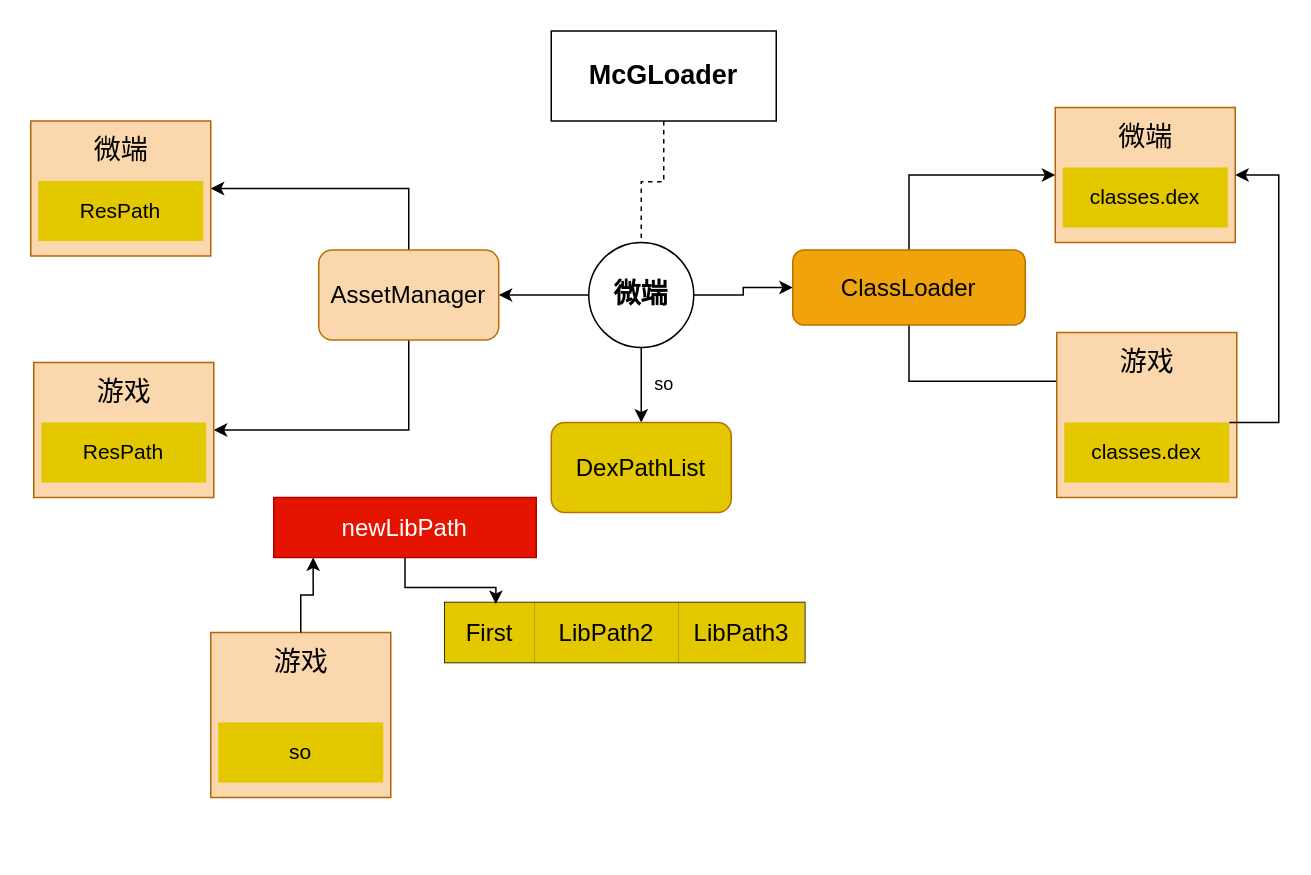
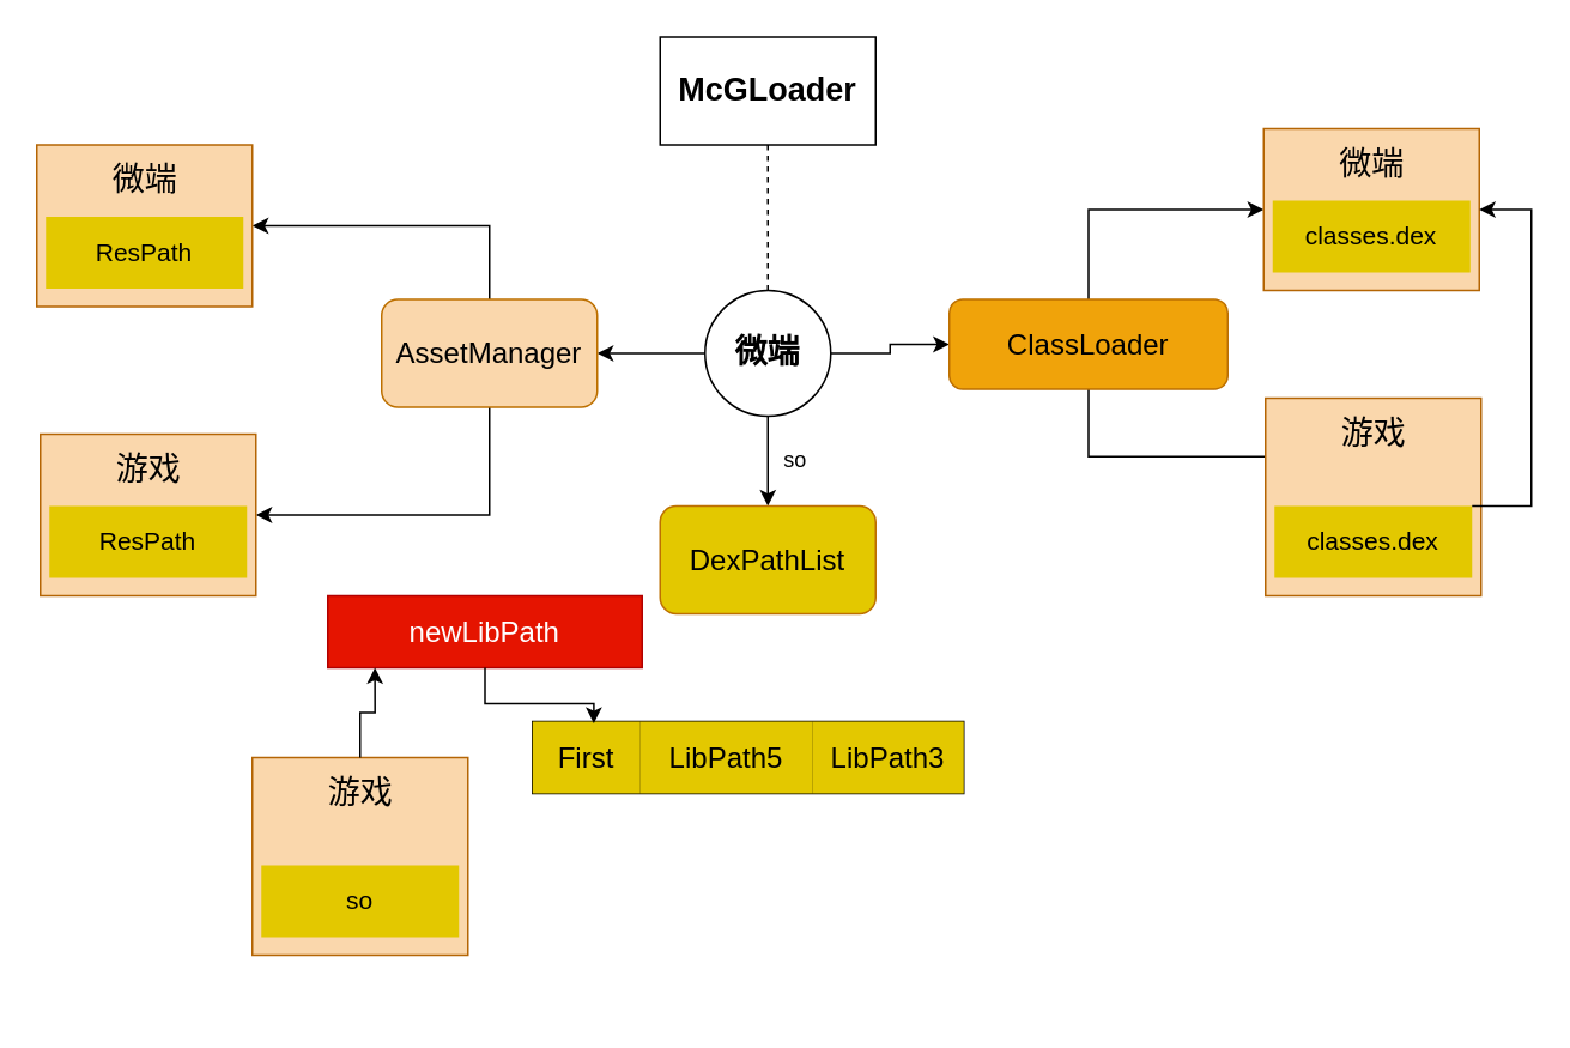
  <mxCell id="0" />
  <mxCell id="1" parent="0" />
  <mxCell id="2" style="edgeStyle=orthogonalEdgeStyle;rounded=0;orthogonalLoop=1;jettySize=auto;html=1;" parent="1" source="5" target="8" edge="1"><mxGeometry relative="1" as="geometry" /></mxCell>
  <mxCell id="3" style="edgeStyle=orthogonalEdgeStyle;rounded=0;orthogonalLoop=1;jettySize=auto;html=1;" parent="1" source="5" target="11" edge="1"><mxGeometry relative="1" as="geometry" /></mxCell>
  <mxCell id="4" style="edgeStyle=orthogonalEdgeStyle;rounded=0;orthogonalLoop=1;jettySize=auto;html=1;" parent="1" source="5" target="28" edge="1"><mxGeometry relative="1" as="geometry" /></mxCell>
  <mxCell id="5" value="&lt;span style=&quot;font-size: 18px;&quot;&gt;&lt;b&gt;微端&lt;/b&gt;&lt;/span&gt;" style="ellipse;whiteSpace=wrap;html=1;aspect=fixed;" parent="1" vertex="1"><mxGeometry x="392" y="161" width="70" height="70" as="geometry" /></mxCell>
  <mxCell id="6" style="edgeStyle=orthogonalEdgeStyle;rounded=0;orthogonalLoop=1;jettySize=auto;html=1;entryX=1;entryY=0.5;entryDx=0;entryDy=0;exitX=0.5;exitY=0;exitDx=0;exitDy=0;" parent="1" source="8" target="21" edge="1"><mxGeometry relative="1" as="geometry" /></mxCell>
  <mxCell id="7" style="edgeStyle=orthogonalEdgeStyle;rounded=0;orthogonalLoop=1;jettySize=auto;html=1;entryX=1;entryY=0.5;entryDx=0;entryDy=0;exitX=0.5;exitY=1;exitDx=0;exitDy=0;" parent="1" source="8" target="25" edge="1"><mxGeometry relative="1" as="geometry" /></mxCell>
  <mxCell id="8" value="&lt;font style=&quot;font-size: 16px;&quot;&gt;AssetManager&lt;/font&gt;" style="rounded=1;whiteSpace=wrap;html=1;fillColor=#fad7ac;strokeColor=#BD7000;fontColor=#000000;" parent="1" vertex="1"><mxGeometry x="212" y="166" width="120" height="60" as="geometry" /></mxCell>
  <mxCell id="9" style="edgeStyle=orthogonalEdgeStyle;rounded=0;orthogonalLoop=1;jettySize=auto;html=1;entryX=0;entryY=0.5;entryDx=0;entryDy=0;exitX=0.5;exitY=0;exitDx=0;exitDy=0;" parent="1" source="11" target="13" edge="1"><mxGeometry relative="1" as="geometry" /></mxCell>
  <mxCell id="10" style="edgeStyle=orthogonalEdgeStyle;rounded=0;orthogonalLoop=1;jettySize=auto;html=1;entryX=0;entryY=0.75;entryDx=0;entryDy=0;exitX=0.5;exitY=1;exitDx=0;exitDy=0;" parent="1" source="11" edge="1"><mxGeometry relative="1" as="geometry"><mxPoint x="709" y="291" as="targetPoint" /></mxGeometry></mxCell>
  <mxCell id="11" value="&lt;span style=&quot;font-size: 16px;&quot;&gt;ClassLoader&lt;/span&gt;" style="rounded=1;whiteSpace=wrap;html=1;fillColor=#f0a30a;strokeColor=#BD7000;fontColor=#000000;" parent="1" vertex="1"><mxGeometry x="528" y="166" width="155" height="50" as="geometry" /></mxCell>
  <mxCell id="12" value="" style="group" parent="1" vertex="1" connectable="0"><mxGeometry x="703" y="71" width="120" height="90" as="geometry" /></mxCell>
  <mxCell id="13" value="" style="rounded=0;whiteSpace=wrap;html=1;fillColor=#fad7ac;strokeColor=#b46504;" parent="12" vertex="1"><mxGeometry width="120" height="90" as="geometry" /></mxCell>
  <mxCell id="14" value="&lt;font style=&quot;font-size: 14px;&quot;&gt;classes.dex&lt;/font&gt;" style="rounded=0;whiteSpace=wrap;html=1;fillColor=#e3c800;fontColor=#000000;strokeColor=none;" parent="12" vertex="1"><mxGeometry x="5" y="40" width="110" height="40" as="geometry" /></mxCell>
  <mxCell id="15" value="&lt;font style=&quot;font-size: 18px;&quot;&gt;微端&lt;/font&gt;" style="text;html=1;align=center;verticalAlign=middle;resizable=0;points=[];autosize=1;strokeColor=none;fillColor=none;" parent="12" vertex="1"><mxGeometry x="30" width="60" height="40" as="geometry" /></mxCell>
  <mxCell id="16" value="" style="group" parent="1" vertex="1" connectable="0"><mxGeometry x="704" y="221" width="120" height="140" as="geometry" /></mxCell>
  <mxCell id="17" value="" style="rounded=0;whiteSpace=wrap;html=1;fillColor=#fad7ac;strokeColor=#b46504;container=0;" parent="16" vertex="1"><mxGeometry width="120" height="110" as="geometry" /></mxCell>
  <mxCell id="18" value="&lt;span style=&quot;font-size: 18px;&quot;&gt;游戏&lt;/span&gt;" style="text;html=1;align=center;verticalAlign=middle;resizable=0;points=[];autosize=1;strokeColor=none;fillColor=none;container=0;" parent="16" vertex="1"><mxGeometry x="30" width="60" height="40" as="geometry" /></mxCell>
  <mxCell id="19" value="&lt;font style=&quot;font-size: 14px;&quot;&gt;classes.dex&lt;/font&gt;" style="rounded=0;whiteSpace=wrap;html=1;fillColor=#e3c800;fontColor=#000000;strokeColor=none;" vertex="1" parent="16"><mxGeometry x="5" y="60" width="110" height="40" as="geometry" /></mxCell>
  <mxCell id="20" value="" style="group" parent="1" vertex="1" connectable="0"><mxGeometry x="20" y="80" width="120" height="90" as="geometry" /></mxCell>
  <mxCell id="21" value="" style="rounded=0;whiteSpace=wrap;html=1;fillColor=#fad7ac;strokeColor=#b46504;" parent="20" vertex="1"><mxGeometry width="120" height="90" as="geometry" /></mxCell>
  <mxCell id="22" value="&lt;span style=&quot;font-size: 14px;&quot;&gt;ResPath&lt;/span&gt;" style="rounded=0;whiteSpace=wrap;html=1;fillColor=#e3c800;fontColor=#000000;strokeColor=none;" parent="20" vertex="1"><mxGeometry x="5" y="40" width="110" height="40" as="geometry" /></mxCell>
  <mxCell id="23" value="&lt;span style=&quot;font-size: 18px;&quot;&gt;微端&lt;/span&gt;" style="text;html=1;align=center;verticalAlign=middle;resizable=0;points=[];autosize=1;strokeColor=none;fillColor=none;" parent="20" vertex="1"><mxGeometry x="30" width="60" height="40" as="geometry" /></mxCell>
  <mxCell id="24" value="" style="group" parent="1" vertex="1" connectable="0"><mxGeometry x="22" y="241" width="120" height="90" as="geometry" /></mxCell>
  <mxCell id="25" value="" style="rounded=0;whiteSpace=wrap;html=1;fillColor=#fad7ac;strokeColor=#b46504;" parent="24" vertex="1"><mxGeometry width="120" height="90" as="geometry" /></mxCell>
  <mxCell id="26" value="&lt;span style=&quot;font-size: 14px;&quot;&gt;ResPath&lt;/span&gt;" style="rounded=0;whiteSpace=wrap;html=1;fillColor=#e3c800;fontColor=#000000;strokeColor=none;" parent="24" vertex="1"><mxGeometry x="5" y="40" width="110" height="40" as="geometry" /></mxCell>
  <mxCell id="27" value="&lt;span style=&quot;font-size: 18px;&quot;&gt;游戏&lt;/span&gt;" style="text;html=1;align=center;verticalAlign=middle;resizable=0;points=[];autosize=1;strokeColor=none;fillColor=none;" parent="24" vertex="1"><mxGeometry x="30" width="60" height="40" as="geometry" /></mxCell>
  <mxCell id="28" value="&lt;span style=&quot;font-size: 16px;&quot;&gt;DexPathList&lt;/span&gt;" style="rounded=1;whiteSpace=wrap;html=1;fillColor=#e3c800;strokeColor=#BD7000;fontColor=#000000;" parent="1" vertex="1"><mxGeometry x="367" y="281" width="120" height="60" as="geometry" /></mxCell>
  <mxCell id="29" value="so" style="text;html=1;align=center;verticalAlign=middle;resizable=0;points=[];autosize=1;strokeColor=none;fillColor=none;" parent="1" vertex="1"><mxGeometry x="422" y="241" width="40" height="30" as="geometry" /></mxCell>
  <mxCell id="30" value="" style="shape=table;startSize=0;container=1;collapsible=0;childLayout=tableLayout;fontSize=16;" parent="1" vertex="1"><mxGeometry x="296" y="401" width="240" height="40" as="geometry" /></mxCell>
  <mxCell id="31" value="" style="shape=tableRow;horizontal=0;startSize=0;swimlaneHead=0;swimlaneBody=0;strokeColor=inherit;top=0;left=0;bottom=0;right=0;collapsible=0;dropTarget=0;fillColor=none;points=[[0,0.5],[1,0.5]];portConstraint=eastwest;fontSize=16;" parent="30" vertex="1"><mxGeometry width="240" height="40" as="geometry" /></mxCell>
  <mxCell id="32" value="First" style="shape=partialRectangle;html=1;whiteSpace=wrap;connectable=0;strokeColor=#B09500;overflow=hidden;fillColor=#e3c800;top=0;left=0;bottom=0;right=0;pointerEvents=1;fontSize=16;fontColor=#000000;" parent="31" vertex="1"><mxGeometry width="60" height="40" as="geometry"><mxRectangle width="60" height="40" as="alternateBounds" /></mxGeometry></mxCell>
- <mxCell id="33" value="LibPath2" style="shape=partialRectangle;html=1;whiteSpace=wrap;connectable=0;strokeColor=#B09500;overflow=hidden;fillColor=#e3c800;top=0;left=0;bottom=0;right=0;pointerEvents=1;fontSize=16;fontColor=#000000;" parent="31" vertex="1"><mxGeometry x="60" width="96" height="40" as="geometry"><mxRectangle width="96" height="40" as="alternateBounds" /></mxGeometry></mxCell>
+ <mxCell id="33" value="LibPath5" style="shape=partialRectangle;html=1;whiteSpace=wrap;connectable=0;strokeColor=#B09500;overflow=hidden;fillColor=#e3c800;top=0;left=0;bottom=0;right=0;pointerEvents=1;fontSize=16;fontColor=#000000;" parent="31" vertex="1"><mxGeometry x="60" width="96" height="40" as="geometry"><mxRectangle width="96" height="40" as="alternateBounds" /></mxGeometry></mxCell>
  <mxCell id="34" value="LibPath3" style="shape=partialRectangle;html=1;whiteSpace=wrap;connectable=0;strokeColor=#B09500;overflow=hidden;fillColor=#e3c800;top=0;left=0;bottom=0;right=0;pointerEvents=1;fontSize=16;fontColor=#000000;" parent="31" vertex="1"><mxGeometry x="156" width="84" height="40" as="geometry"><mxRectangle width="84" height="40" as="alternateBounds" /></mxGeometry></mxCell>
  <mxCell id="35" value="&lt;font style=&quot;font-size: 16px;&quot;&gt;newLibPath&lt;/font&gt;" style="rounded=0;whiteSpace=wrap;html=1;fillColor=#e51400;fontColor=#ffffff;strokeColor=#B20000;" parent="1" vertex="1"><mxGeometry x="182" y="331" width="175" height="40" as="geometry" /></mxCell>
  <mxCell id="36" style="edgeStyle=orthogonalEdgeStyle;rounded=0;orthogonalLoop=1;jettySize=auto;html=1;entryX=0.142;entryY=0.025;entryDx=0;entryDy=0;entryPerimeter=0;" parent="1" source="35" target="31" edge="1"><mxGeometry relative="1" as="geometry" /></mxCell>
  <mxCell id="37" style="edgeStyle=orthogonalEdgeStyle;rounded=0;orthogonalLoop=1;jettySize=auto;html=1;endArrow=none;startFill=0;dashed=1;" parent="1" source="38" target="5" edge="1"><mxGeometry relative="1" as="geometry" /></mxCell>
- <mxCell id="38" value="&lt;font style=&quot;font-size: 18px;&quot;&gt;&lt;b&gt;McGLoader&lt;/b&gt;&lt;/font&gt;" style="rounded=0;whiteSpace=wrap;html=1;" parent="1" vertex="1"><mxGeometry x="367" y="20" width="150" height="60" as="geometry" /></mxCell>
+ <mxCell id="38" value="&lt;font style=&quot;font-size: 18px;&quot;&gt;&lt;b&gt;McGLoader&lt;/b&gt;&lt;/font&gt;" style="rounded=0;whiteSpace=wrap;html=1;" parent="1" vertex="1"><mxGeometry x="367" y="20" width="120" height="60" as="geometry" /></mxCell>
  <mxCell id="39" style="edgeStyle=orthogonalEdgeStyle;rounded=0;orthogonalLoop=1;jettySize=auto;html=1;entryX=1;entryY=0.5;entryDx=0;entryDy=0;" parent="1" target="13" edge="1"><mxGeometry relative="1" as="geometry"><Array as="points"><mxPoint x="852" y="281" /><mxPoint x="852" y="116" /></Array><mxPoint x="819" y="281" as="sourcePoint" /></mxGeometry></mxCell>
  <mxCell id="40" value="" style="group" vertex="1" connectable="0" parent="1"><mxGeometry x="140" y="421" width="120" height="140" as="geometry" /></mxCell>
  <mxCell id="41" value="" style="rounded=0;whiteSpace=wrap;html=1;fillColor=#fad7ac;strokeColor=#b46504;container=0;" vertex="1" parent="40"><mxGeometry width="120" height="110" as="geometry" /></mxCell>
  <mxCell id="42" value="&lt;span style=&quot;font-size: 18px;&quot;&gt;游戏&lt;/span&gt;" style="text;html=1;align=center;verticalAlign=middle;resizable=0;points=[];autosize=1;strokeColor=none;fillColor=none;container=0;" vertex="1" parent="40"><mxGeometry x="30" width="60" height="40" as="geometry" /></mxCell>
  <mxCell id="43" value="&lt;span style=&quot;font-size: 14px;&quot;&gt;so&lt;/span&gt;" style="rounded=0;whiteSpace=wrap;html=1;fillColor=#e3c800;fontColor=#000000;strokeColor=none;" vertex="1" parent="40"><mxGeometry x="5" y="60" width="110" height="40" as="geometry" /></mxCell>
  <mxCell id="44" style="edgeStyle=orthogonalEdgeStyle;rounded=0;orthogonalLoop=1;jettySize=auto;html=1;entryX=0.15;entryY=1;entryDx=0;entryDy=0;entryPerimeter=0;" edge="1" parent="1" source="42" target="35"><mxGeometry relative="1" as="geometry" /></mxCell>
